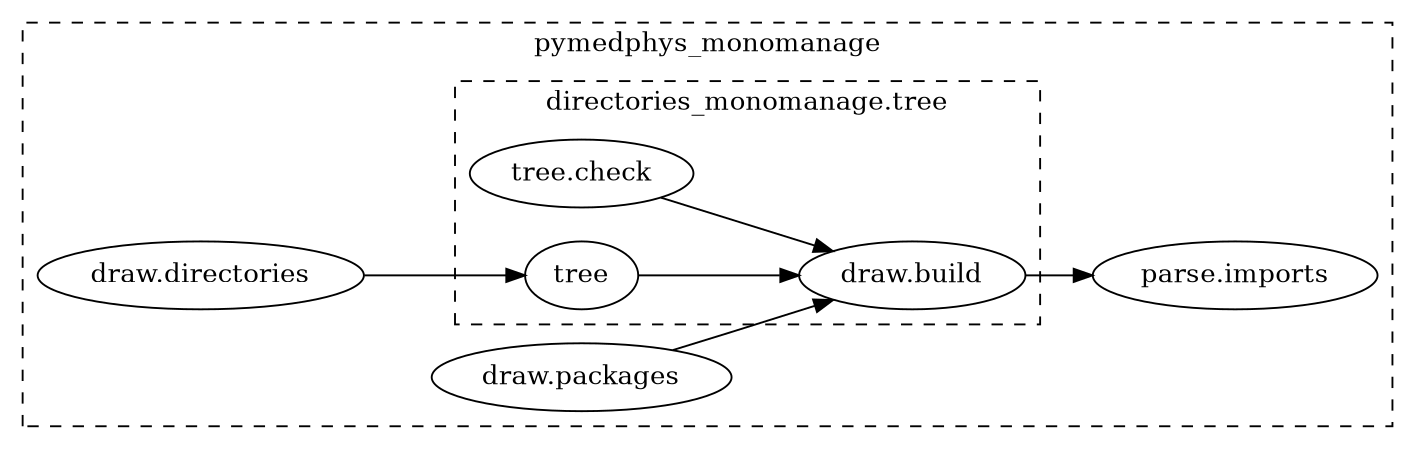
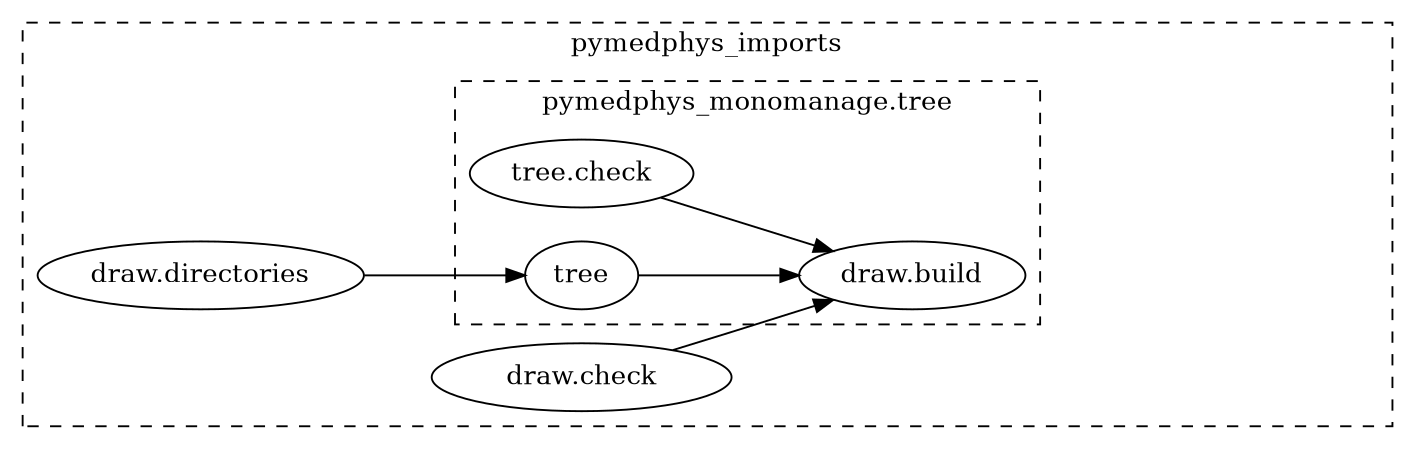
  strict digraph {
    rankdir=LR
    n1 [label="draw.build"]
    n2 [label="tree.check"]
    n3 [label=tree]
    n4 [label="draw.directories"]
-   n5 [label="draw.packages"]
-   n6 [label="parse.imports"]
+   n5 [label="draw.check"]
    subgraph cluster_1 {
-     label=pymedphys_monomanage
+     label=pymedphys_imports
      style=dashed
      n4
      n5
-     n6
      subgraph cluster_2 {
-       label="directories_monomanage.tree"
+       label="pymedphys_monomanage.tree"
        style=dashed
        subgraph sub_3 {
          label="pymedphys_monomanage.tree"
          rank=same
          style=dashed
          n1
        }
        subgraph sub_4 {
          label="pymedphys_monomanage.tree"
          rank=same
          style=dashed
          n2
        }
        subgraph sub_5 {
          label="pymedphys_monomanage.tree"
          rank=same
          style=dashed
          n3
        }
      }
    }
-   n1 -> n6
    n2 -> n1
    n3 -> n1
    n4 -> n3
    n5 -> n1
  }
